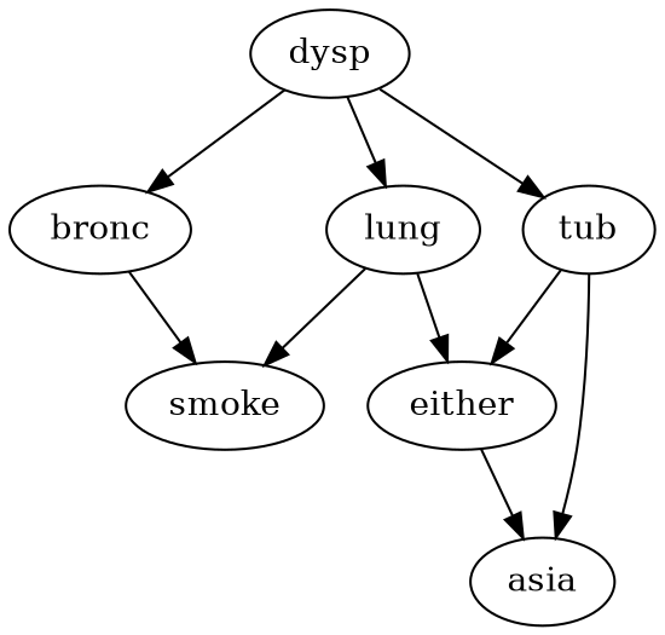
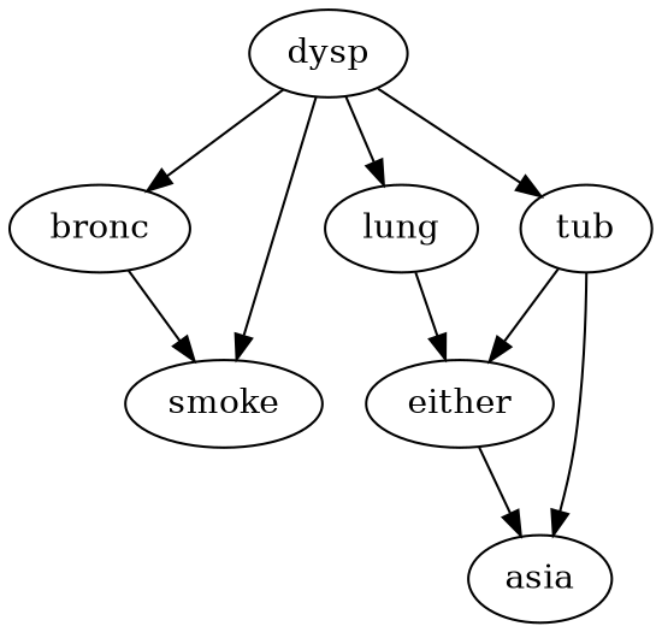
  digraph {
    dysp
    bronc
    tub
    lung
    smoke
    either
    asia
    dysp -> bronc
    dysp -> tub
    dysp -> lung
    bronc -> smoke
    tub -> either
    tub -> asia
-   lung -> smoke
+   dysp -> smoke
    lung -> either
    either -> asia
  }
